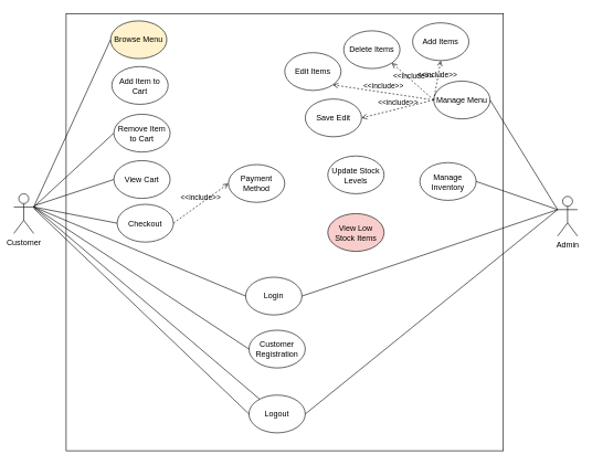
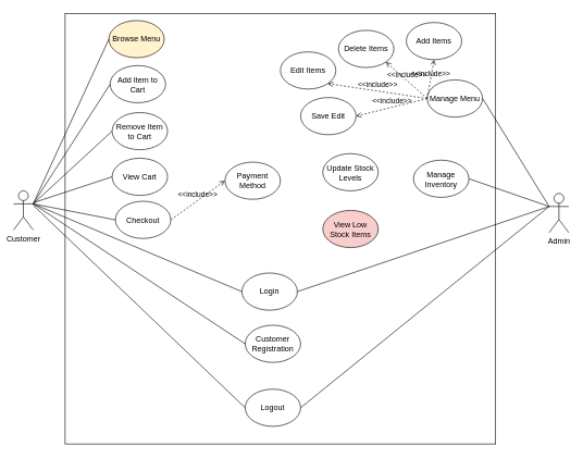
  <mxCell id="0" />
  <mxCell id="1" parent="0" />
  <mxCell id="2" value="" style="whiteSpace=wrap;html=1;aspect=fixed;" parent="1" vertex="1"><mxGeometry x="99" y="20" width="660" height="660" as="geometry" /></mxCell>
  <mxCell id="3" value="Customer" style="shape=umlActor;verticalLabelPosition=bottom;verticalAlign=top;html=1;outlineConnect=0;" parent="1" vertex="1"><mxGeometry x="20" y="292" width="30" height="60" as="geometry" /></mxCell>
  <mxCell id="4" value="Admin" style="shape=umlActor;verticalLabelPosition=bottom;verticalAlign=top;html=1;outlineConnect=0;" parent="1" vertex="1"><mxGeometry x="841" y="296" width="30" height="60" as="geometry" /></mxCell>
  <mxCell id="5" value="Browse Menu" style="ellipse;whiteSpace=wrap;html=1;fillColor=#fff2cc;" parent="1" vertex="1"><mxGeometry x="166" y="31" width="85" height="57" as="geometry" /></mxCell>
  <mxCell id="6" value="" style="endArrow=none;html=1;rounded=0;exitX=1;exitY=0.333;exitDx=0;exitDy=0;exitPerimeter=0;entryX=0;entryY=0.5;entryDx=0;entryDy=0;" parent="1" source="3" target="5" edge="1"><mxGeometry width="50" height="50" relative="1" as="geometry"><mxPoint x="208" y="327" as="sourcePoint" /><mxPoint x="258" y="277" as="targetPoint" /></mxGeometry></mxCell>
  <mxCell id="7" value="Add Item to Cart" style="ellipse;whiteSpace=wrap;html=1;" parent="1" vertex="1"><mxGeometry x="168" y="100" width="85" height="57" as="geometry" /></mxCell>
  <mxCell id="8" value="Checkout" style="ellipse;whiteSpace=wrap;html=1;" parent="1" vertex="1"><mxGeometry x="176" y="308" width="85" height="57" as="geometry" /></mxCell>
  <mxCell id="9" value="Logout" style="ellipse;whiteSpace=wrap;html=1;" parent="1" vertex="1"><mxGeometry x="375" y="596" width="85" height="57" as="geometry" /></mxCell>
  <mxCell id="10" value="Manage Inventory" style="ellipse;whiteSpace=wrap;html=1;" parent="1" vertex="1"><mxGeometry x="633" y="245" width="85" height="57" as="geometry" /></mxCell>
  <mxCell id="11" value="Manage Menu" style="ellipse;whiteSpace=wrap;html=1;" parent="1" vertex="1"><mxGeometry x="654" y="122" width="85" height="57" as="geometry" /></mxCell>
- <mxCell id="12" value="" style="endArrow=none;html=1;rounded=0;exitX=1;exitY=0.333;exitDx=0;exitDy=0;exitPerimeter=0;" parent="1" source="3" target="9" edge="1"><mxGeometry width="50" height="50" relative="1" as="geometry"><mxPoint x="532" y="326" as="sourcePoint" /><mxPoint x="582" y="276" as="targetPoint" /></mxGeometry></mxCell>
+ <mxCell id="12" value="" style="endArrow=none;html=1;rounded=0;exitX=1;exitY=0.333;exitDx=0;exitDy=0;exitPerimeter=0;entryX=0;entryY=0.5;entryDx=0;entryDy=0;" parent="1" source="3" target="7" edge="1"><mxGeometry width="50" height="50" relative="1" as="geometry"><mxPoint x="532" y="326" as="sourcePoint" /><mxPoint x="582" y="276" as="targetPoint" /></mxGeometry></mxCell>
  <mxCell id="13" value="" style="endArrow=none;html=1;rounded=0;exitX=1;exitY=0.333;exitDx=0;exitDy=0;exitPerimeter=0;entryX=0;entryY=0.5;entryDx=0;entryDy=0;" parent="1" source="3" target="8" edge="1"><mxGeometry width="50" height="50" relative="1" as="geometry"><mxPoint x="532" y="326" as="sourcePoint" /><mxPoint x="582" y="276" as="targetPoint" /></mxGeometry></mxCell>
  <mxCell id="14" value="" style="endArrow=none;html=1;rounded=0;entryX=0;entryY=0.5;entryDx=0;entryDy=0;" parent="1" target="9" edge="1"><mxGeometry width="50" height="50" relative="1" as="geometry"><mxPoint x="50" y="314" as="sourcePoint" /><mxPoint x="582" y="276" as="targetPoint" /></mxGeometry></mxCell>
  <mxCell id="15" value="&amp;lt;&amp;lt;include&amp;gt;&amp;gt;" style="html=1;verticalAlign=bottom;labelBackgroundColor=none;endArrow=open;endFill=0;dashed=1;rounded=0;exitX=1;exitY=0.5;exitDx=0;exitDy=0;entryX=0;entryY=0.5;entryDx=0;entryDy=0;" parent="1" source="8" target="16" edge="1"><mxGeometry width="160" relative="1" as="geometry"><mxPoint x="477" y="412" as="sourcePoint" /><mxPoint x="637" y="412" as="targetPoint" /></mxGeometry></mxCell>
  <mxCell id="16" value="Payment Method" style="ellipse;whiteSpace=wrap;html=1;" parent="1" vertex="1"><mxGeometry x="344" y="248" width="85" height="57" as="geometry" /></mxCell>
  <mxCell id="17" value="Add Items" style="ellipse;whiteSpace=wrap;html=1;" parent="1" vertex="1"><mxGeometry x="622" y="34" width="85" height="57" as="geometry" /></mxCell>
  <mxCell id="18" value="Delete Items" style="ellipse;whiteSpace=wrap;html=1;" parent="1" vertex="1"><mxGeometry x="518" y="46" width="85" height="57" as="geometry" /></mxCell>
  <mxCell id="19" value="Edit Items" style="ellipse;whiteSpace=wrap;html=1;" parent="1" vertex="1"><mxGeometry x="429" y="79" width="85" height="57" as="geometry" /></mxCell>
  <mxCell id="20" value="Update Stock Levels" style="ellipse;whiteSpace=wrap;html=1;" parent="1" vertex="1"><mxGeometry x="494" y="235" width="85" height="57" as="geometry" /></mxCell>
  <mxCell id="21" value="View&amp;nbsp;Low Stock Items" style="ellipse;whiteSpace=wrap;html=1;fillColor=#f8cecc;" parent="1" vertex="1"><mxGeometry x="494" y="322" width="85" height="57" as="geometry" /></mxCell>
  <mxCell id="22" value="" style="endArrow=none;html=1;rounded=0;entryX=0;entryY=0.333;entryDx=0;entryDy=0;entryPerimeter=0;exitX=1;exitY=0.5;exitDx=0;exitDy=0;" parent="1" source="11" target="4" edge="1"><mxGeometry width="50" height="50" relative="1" as="geometry"><mxPoint x="559" y="357" as="sourcePoint" /><mxPoint x="609" y="307" as="targetPoint" /></mxGeometry></mxCell>
  <mxCell id="23" value="" style="endArrow=none;html=1;rounded=0;entryX=0;entryY=0.333;entryDx=0;entryDy=0;entryPerimeter=0;exitX=1;exitY=0.5;exitDx=0;exitDy=0;" parent="1" source="10" target="4" edge="1"><mxGeometry width="50" height="50" relative="1" as="geometry"><mxPoint x="778" y="299" as="sourcePoint" /><mxPoint x="879" y="449" as="targetPoint" /></mxGeometry></mxCell>
  <mxCell id="24" value="" style="endArrow=none;html=1;rounded=0;entryX=0;entryY=0.333;entryDx=0;entryDy=0;entryPerimeter=0;exitX=1;exitY=0.5;exitDx=0;exitDy=0;" parent="1" source="9" target="4" edge="1"><mxGeometry width="50" height="50" relative="1" as="geometry"><mxPoint x="750" y="483.5" as="sourcePoint" /><mxPoint x="851" y="326" as="targetPoint" /></mxGeometry></mxCell>
  <mxCell id="25" value="Login" style="ellipse;whiteSpace=wrap;html=1;" parent="1" vertex="1"><mxGeometry x="370" y="418" width="85" height="57" as="geometry" /></mxCell>
  <mxCell id="26" value="" style="endArrow=none;html=1;rounded=0;exitX=0;exitY=0.5;exitDx=0;exitDy=0;entryX=1;entryY=0.333;entryDx=0;entryDy=0;entryPerimeter=0;" parent="1" source="25" target="3" edge="1"><mxGeometry width="50" height="50" relative="1" as="geometry"><mxPoint x="516" y="362" as="sourcePoint" /><mxPoint x="566" y="312" as="targetPoint" /></mxGeometry></mxCell>
  <mxCell id="27" value="" style="endArrow=none;html=1;rounded=0;exitX=1;exitY=0.5;exitDx=0;exitDy=0;entryX=0;entryY=0.333;entryDx=0;entryDy=0;entryPerimeter=0;" parent="1" source="25" target="4" edge="1"><mxGeometry width="50" height="50" relative="1" as="geometry"><mxPoint x="516" y="362" as="sourcePoint" /><mxPoint x="566" y="312" as="targetPoint" /></mxGeometry></mxCell>
  <mxCell id="28" value="View Cart" style="ellipse;whiteSpace=wrap;html=1;" vertex="1" parent="1"><mxGeometry x="171" y="242" width="85" height="57" as="geometry" /></mxCell>
  <mxCell id="29" value="" style="endArrow=none;html=1;rounded=0;entryX=0;entryY=0.5;entryDx=0;entryDy=0;" edge="1" parent="1" target="28"><mxGeometry width="50" height="50" relative="1" as="geometry"><mxPoint x="51" y="310" as="sourcePoint" /><mxPoint x="176" y="274" as="targetPoint" /></mxGeometry></mxCell>
  <mxCell id="30" value="Remove Item to Cart" style="ellipse;whiteSpace=wrap;html=1;" vertex="1" parent="1"><mxGeometry x="171" y="172" width="85" height="57" as="geometry" /></mxCell>
  <mxCell id="31" value="" style="endArrow=none;html=1;rounded=0;entryX=0;entryY=0.5;entryDx=0;entryDy=0;exitX=1;exitY=0.333;exitDx=0;exitDy=0;exitPerimeter=0;" edge="1" parent="1" source="3" target="30"><mxGeometry width="50" height="50" relative="1" as="geometry"><mxPoint x="61" y="320" as="sourcePoint" /><mxPoint x="184" y="338" as="targetPoint" /></mxGeometry></mxCell>
  <mxCell id="32" value="Customer Registration" style="ellipse;whiteSpace=wrap;html=1;" vertex="1" parent="1"><mxGeometry x="375" y="498" width="85" height="57" as="geometry" /></mxCell>
  <mxCell id="33" value="" style="endArrow=none;html=1;rounded=0;exitX=1;exitY=0.333;exitDx=0;exitDy=0;exitPerimeter=0;entryX=0;entryY=0.5;entryDx=0;entryDy=0;" edge="1" parent="1" source="3" target="32"><mxGeometry width="50" height="50" relative="1" as="geometry"><mxPoint x="353" y="502" as="sourcePoint" /><mxPoint x="403" y="452" as="targetPoint" /></mxGeometry></mxCell>
  <mxCell id="34" value="Save Edit" style="ellipse;whiteSpace=wrap;html=1;" vertex="1" parent="1"><mxGeometry x="460" y="149" width="85" height="57" as="geometry" /></mxCell>
  <mxCell id="35" value="&amp;lt;&amp;lt;include&amp;gt;&amp;gt;" style="html=1;verticalAlign=bottom;labelBackgroundColor=none;endArrow=open;endFill=0;dashed=1;rounded=0;entryX=0.5;entryY=1;entryDx=0;entryDy=0;exitX=0;exitY=0.5;exitDx=0;exitDy=0;" edge="1" parent="1" source="11" target="17"><mxGeometry width="160" relative="1" as="geometry"><mxPoint x="653" y="167" as="sourcePoint" /><mxPoint x="496" y="265" as="targetPoint" /></mxGeometry></mxCell>
  <mxCell id="36" value="&amp;lt;&amp;lt;include&amp;gt;&amp;gt;" style="html=1;verticalAlign=bottom;labelBackgroundColor=none;endArrow=open;endFill=0;dashed=1;rounded=0;entryX=1;entryY=1;entryDx=0;entryDy=0;exitX=0;exitY=0.5;exitDx=0;exitDy=0;" edge="1" parent="1" source="11" target="18"><mxGeometry width="160" relative="1" as="geometry"><mxPoint x="633" y="152" as="sourcePoint" /><mxPoint x="645" y="100" as="targetPoint" /></mxGeometry></mxCell>
  <mxCell id="37" value="&amp;lt;&amp;lt;include&amp;gt;&amp;gt;" style="html=1;verticalAlign=bottom;labelBackgroundColor=none;endArrow=open;endFill=0;dashed=1;rounded=0;entryX=1;entryY=0.5;entryDx=0;entryDy=0;exitX=0;exitY=0.5;exitDx=0;exitDy=0;" edge="1" parent="1" source="11" target="34"><mxGeometry width="160" relative="1" as="geometry"><mxPoint x="617" y="202" as="sourcePoint" /><mxPoint x="629" y="150" as="targetPoint" /></mxGeometry></mxCell>
  <mxCell id="38" value="&amp;lt;&amp;lt;include&amp;gt;&amp;gt;" style="html=1;verticalAlign=bottom;labelBackgroundColor=none;endArrow=open;endFill=0;dashed=1;rounded=0;entryX=1;entryY=1;entryDx=0;entryDy=0;exitX=0;exitY=0.5;exitDx=0;exitDy=0;" edge="1" parent="1" source="11" target="19"><mxGeometry width="160" relative="1" as="geometry"><mxPoint x="698" y="137" as="sourcePoint" /><mxPoint x="710" y="85" as="targetPoint" /></mxGeometry></mxCell>
